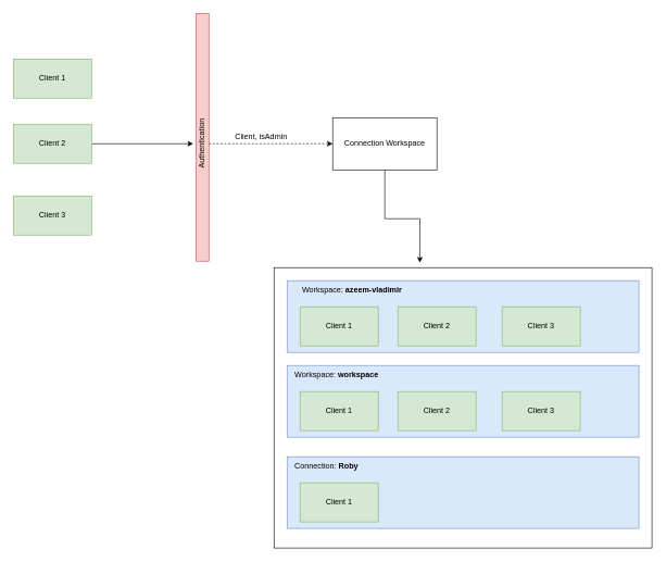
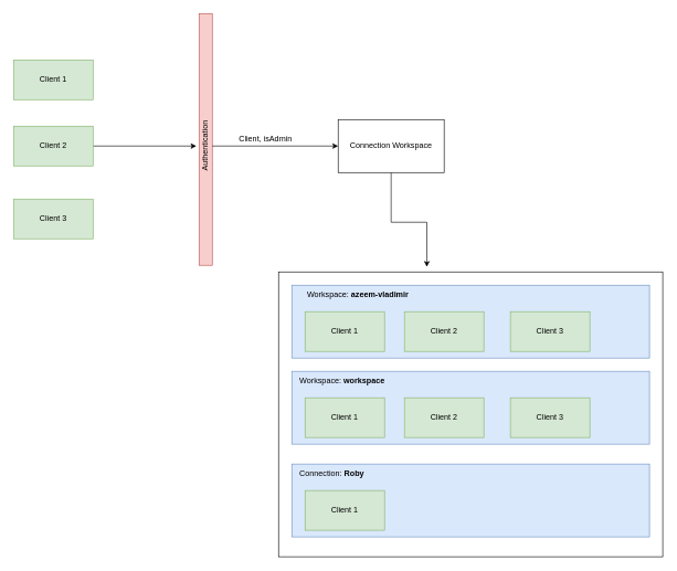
  <mxCell id="0" />
  <mxCell id="1" parent="0" />
  <mxCell id="2" value="" style="rounded=0;whiteSpace=wrap;html=1;" vertex="1" parent="1"><mxGeometry x="420" y="410" width="580" height="430" as="geometry" /></mxCell>
  <mxCell id="3" value="Client 1" style="rounded=0;whiteSpace=wrap;html=1;fillColor=#d5e8d4;strokeColor=#82b366;" vertex="1" parent="1"><mxGeometry x="20" y="90" width="120" height="60" as="geometry" /></mxCell>
  <mxCell id="4" style="edgeStyle=orthogonalEdgeStyle;rounded=0;orthogonalLoop=1;jettySize=auto;html=1;entryX=0.5;entryY=-0.2;entryDx=0;entryDy=0;entryPerimeter=0;" edge="1" parent="1" source="5" target="9"><mxGeometry relative="1" as="geometry" /></mxCell>
  <mxCell id="5" value="Client 2" style="rounded=0;whiteSpace=wrap;html=1;fillColor=#d5e8d4;strokeColor=#82b366;" vertex="1" parent="1"><mxGeometry x="20" y="190" width="120" height="60" as="geometry" /></mxCell>
  <mxCell id="6" value="Client 3" style="rounded=0;whiteSpace=wrap;html=1;fillColor=#d5e8d4;strokeColor=#82b366;" vertex="1" parent="1"><mxGeometry x="20" y="300" width="120" height="60" as="geometry" /></mxCell>
  <mxCell id="7" value="" style="rounded=0;whiteSpace=wrap;html=1;fillColor=#f8cecc;strokeColor=#b85450;" vertex="1" parent="1"><mxGeometry x="300" y="20" width="20" height="380" as="geometry" /></mxCell>
- <mxCell id="8" style="edgeStyle=orthogonalEdgeStyle;rounded=0;orthogonalLoop=1;jettySize=auto;html=1;entryX=0;entryY=0.5;entryDx=0;entryDy=0;dashed=1;" edge="1" parent="1" source="9" target="11"><mxGeometry relative="1" as="geometry" /></mxCell>
+ <mxCell id="8" style="edgeStyle=orthogonalEdgeStyle;rounded=0;orthogonalLoop=1;jettySize=auto;html=1;entryX=0;entryY=0.5;entryDx=0;entryDy=0;" edge="1" parent="1" source="9" target="11"><mxGeometry relative="1" as="geometry" /></mxCell>
  <mxCell id="9" value="Authentication" style="text;html=1;align=center;verticalAlign=middle;resizable=0;points=[];autosize=1;strokeColor=none;fillColor=none;rotation=-90;" vertex="1" parent="1"><mxGeometry x="265" y="210" width="90" height="20" as="geometry" /></mxCell>
  <mxCell id="10" style="edgeStyle=orthogonalEdgeStyle;rounded=0;orthogonalLoop=1;jettySize=auto;html=1;entryX=0.386;entryY=-0.018;entryDx=0;entryDy=0;entryPerimeter=0;" edge="1" parent="1" source="11" target="2"><mxGeometry relative="1" as="geometry" /></mxCell>
  <mxCell id="11" value="Connection Workspace" style="rounded=0;whiteSpace=wrap;html=1;" vertex="1" parent="1"><mxGeometry x="510" y="180" width="160" height="80" as="geometry" /></mxCell>
  <mxCell id="12" value="Client, isAdmin" style="text;html=1;align=center;verticalAlign=middle;resizable=0;points=[];autosize=1;strokeColor=none;fillColor=none;" vertex="1" parent="1"><mxGeometry x="340" y="200" width="120" height="20" as="geometry" /></mxCell>
  <mxCell id="13" value="" style="rounded=0;whiteSpace=wrap;html=1;fillColor=#dae8fc;strokeColor=#6c8ebf;" vertex="1" parent="1"><mxGeometry x="440" y="430" width="540" height="110" as="geometry" /></mxCell>
  <mxCell id="14" value="Workspace: &lt;b style=&quot;&quot;&gt;azeem-vladimir&lt;/b&gt;" style="text;html=1;strokeColor=none;fillColor=none;align=center;verticalAlign=middle;whiteSpace=wrap;rounded=0;" vertex="1" parent="1"><mxGeometry x="440" y="430" width="200" height="30" as="geometry" /></mxCell>
  <mxCell id="15" value="Client 1" style="rounded=0;whiteSpace=wrap;html=1;fillColor=#d5e8d4;strokeColor=#82b366;" vertex="1" parent="1"><mxGeometry x="460" y="470" width="120" height="60" as="geometry" /></mxCell>
  <mxCell id="16" value="Client 2" style="rounded=0;whiteSpace=wrap;html=1;fillColor=#d5e8d4;strokeColor=#82b366;" vertex="1" parent="1"><mxGeometry x="610" y="470" width="120" height="60" as="geometry" /></mxCell>
  <mxCell id="17" value="Client 3" style="rounded=0;whiteSpace=wrap;html=1;fillColor=#d5e8d4;strokeColor=#82b366;" vertex="1" parent="1"><mxGeometry x="770" y="470" width="120" height="60" as="geometry" /></mxCell>
  <mxCell id="18" value="" style="rounded=0;whiteSpace=wrap;html=1;fillColor=#dae8fc;strokeColor=#6c8ebf;" vertex="1" parent="1"><mxGeometry x="440" y="560" width="540" height="110" as="geometry" /></mxCell>
  <mxCell id="19" value="Workspace: &lt;b&gt;workspace&lt;/b&gt;" style="text;html=1;strokeColor=none;fillColor=none;align=left;verticalAlign=middle;whiteSpace=wrap;rounded=0;" vertex="1" parent="1"><mxGeometry x="450" y="560" width="190" height="30" as="geometry" /></mxCell>
  <mxCell id="20" value="Client 1" style="rounded=0;whiteSpace=wrap;html=1;fillColor=#d5e8d4;strokeColor=#82b366;" vertex="1" parent="1"><mxGeometry x="460" y="600" width="120" height="60" as="geometry" /></mxCell>
  <mxCell id="21" value="Client 2" style="rounded=0;whiteSpace=wrap;html=1;fillColor=#d5e8d4;strokeColor=#82b366;" vertex="1" parent="1"><mxGeometry x="610" y="600" width="120" height="60" as="geometry" /></mxCell>
  <mxCell id="22" value="Client 3" style="rounded=0;whiteSpace=wrap;html=1;fillColor=#d5e8d4;strokeColor=#82b366;" vertex="1" parent="1"><mxGeometry x="770" y="600" width="120" height="60" as="geometry" /></mxCell>
  <mxCell id="23" value="" style="rounded=0;whiteSpace=wrap;html=1;fillColor=#dae8fc;strokeColor=#6c8ebf;" vertex="1" parent="1"><mxGeometry x="440" y="700" width="540" height="110" as="geometry" /></mxCell>
  <mxCell id="24" value="Connection: &lt;b&gt;Roby&lt;/b&gt;" style="text;html=1;strokeColor=none;fillColor=none;align=left;verticalAlign=middle;whiteSpace=wrap;rounded=0;" vertex="1" parent="1"><mxGeometry x="450" y="700" width="190" height="30" as="geometry" /></mxCell>
  <mxCell id="25" value="Client 1" style="rounded=0;whiteSpace=wrap;html=1;fillColor=#d5e8d4;strokeColor=#82b366;" vertex="1" parent="1"><mxGeometry x="460" y="740" width="120" height="60" as="geometry" /></mxCell>
